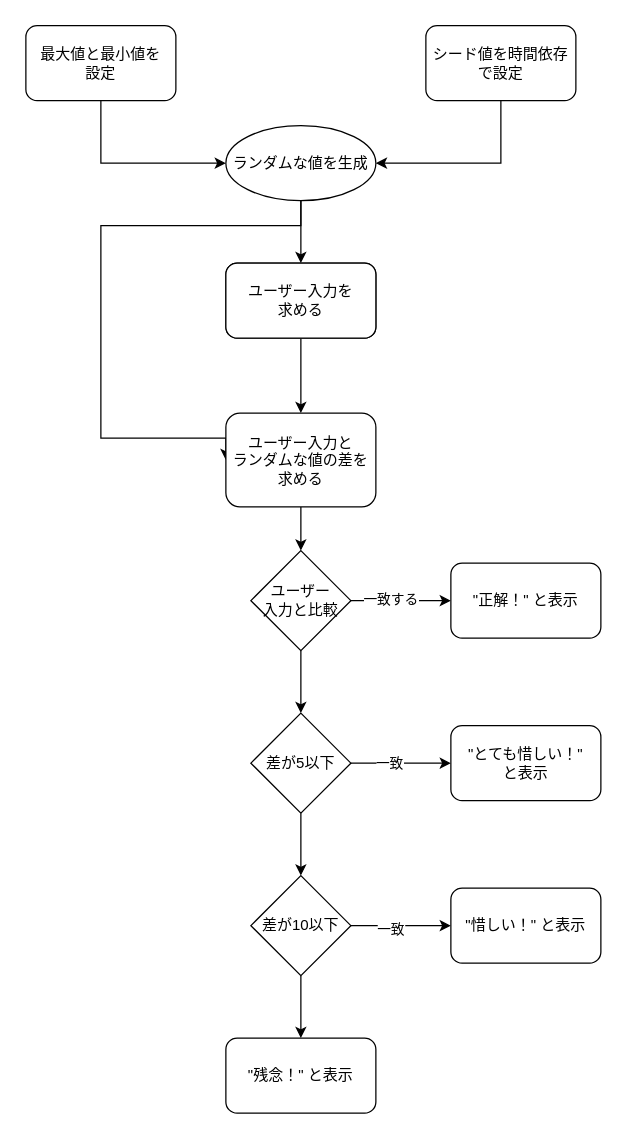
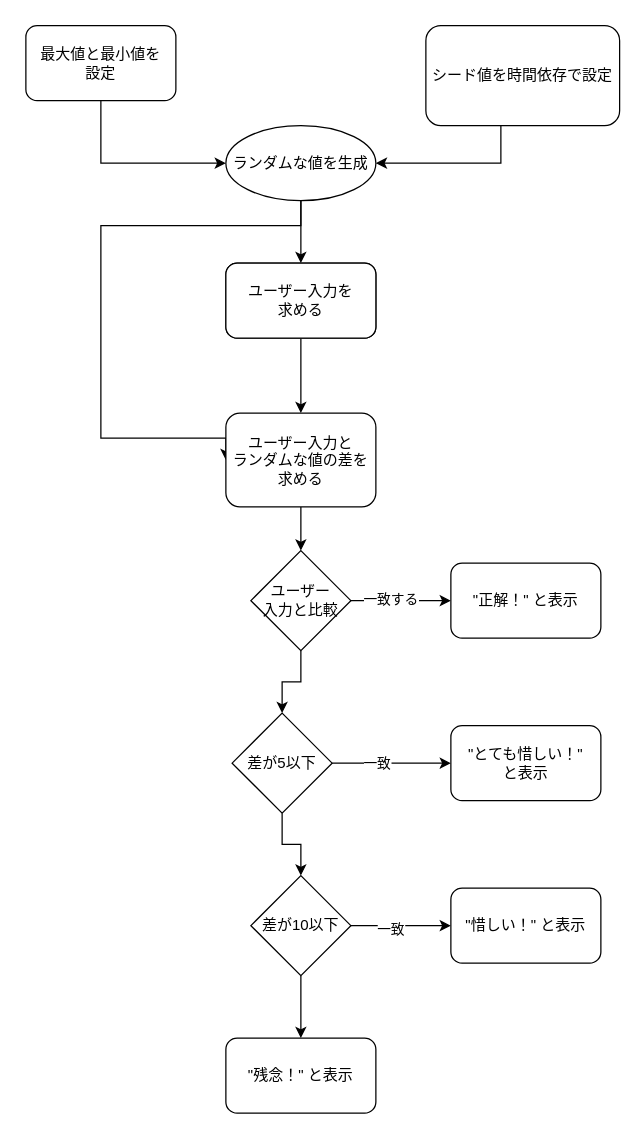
  <mxCell id="0" />
  <mxCell id="1" parent="0" />
  <mxCell id="2" value="" style="rounded=1;whiteSpace=wrap;html=1;" parent="1" vertex="1"><mxGeometry x="180" y="210" width="120" height="60" as="geometry" /></mxCell>
  <mxCell id="3" style="edgeStyle=orthogonalEdgeStyle;rounded=0;orthogonalLoop=1;jettySize=auto;html=1;entryX=0.5;entryY=0;entryDx=0;entryDy=0;" edge="1" parent="1" source="4" target="18"><mxGeometry relative="1" as="geometry" /></mxCell>
  <mxCell id="4" value="ユーザー入力を&lt;div&gt;求める&lt;/div&gt;" style="rounded=1;whiteSpace=wrap;html=1;" parent="1" vertex="1"><mxGeometry x="180" y="210" width="120" height="60" as="geometry" /></mxCell>
  <mxCell id="5" value="" style="edgeStyle=orthogonalEdgeStyle;rounded=0;orthogonalLoop=1;jettySize=auto;html=1;" parent="1" source="7" target="4" edge="1"><mxGeometry relative="1" as="geometry" /></mxCell>
  <mxCell id="6" style="edgeStyle=orthogonalEdgeStyle;rounded=0;orthogonalLoop=1;jettySize=auto;html=1;entryX=0;entryY=0.5;entryDx=0;entryDy=0;" edge="1" parent="1" source="7" target="18"><mxGeometry relative="1" as="geometry"><Array as="points"><mxPoint x="240" y="180" /><mxPoint x="80" y="180" /><mxPoint x="80" y="350" /></Array></mxGeometry></mxCell>
  <mxCell id="7" value="ランダムな値を生成" style="ellipse;whiteSpace=wrap;html=1;" parent="1" vertex="1"><mxGeometry x="180" y="100" width="120" height="60" as="geometry" /></mxCell>
  <mxCell id="8" value="" style="edgeStyle=orthogonalEdgeStyle;rounded=0;orthogonalLoop=1;jettySize=auto;html=1;" edge="1" parent="1" source="11" target="12"><mxGeometry relative="1" as="geometry" /></mxCell>
  <mxCell id="9" value="一致する" style="edgeLabel;html=1;align=center;verticalAlign=middle;resizable=0;points=[];" vertex="1" connectable="0" parent="8"><mxGeometry x="-0.23" y="2" relative="1" as="geometry"><mxPoint as="offset" /></mxGeometry></mxCell>
  <mxCell id="10" value="" style="edgeStyle=orthogonalEdgeStyle;rounded=0;orthogonalLoop=1;jettySize=auto;html=1;" edge="1" parent="1" source="11" target="22"><mxGeometry relative="1" as="geometry" /></mxCell>
  <mxCell id="11" value="ユーザー&lt;div&gt;入力と比較&lt;/div&gt;" style="rhombus;whiteSpace=wrap;html=1;" parent="1" vertex="1"><mxGeometry x="200" y="440" width="80" height="80" as="geometry" /></mxCell>
  <mxCell id="12" value="&quot;正解！&quot; と表示" style="rounded=1;whiteSpace=wrap;html=1;" parent="1" vertex="1"><mxGeometry x="360" y="450" width="120" height="60" as="geometry" /></mxCell>
  <mxCell id="13" style="edgeStyle=orthogonalEdgeStyle;rounded=0;orthogonalLoop=1;jettySize=auto;html=1;entryX=0;entryY=0.5;entryDx=0;entryDy=0;" parent="1" source="14" target="7" edge="1"><mxGeometry relative="1" as="geometry"><Array as="points"><mxPoint x="80" y="130" /></Array></mxGeometry></mxCell>
  <mxCell id="14" value="最大値と最小値を&lt;div&gt;設定&lt;/div&gt;" style="rounded=1;whiteSpace=wrap;html=1;" parent="1" vertex="1"><mxGeometry x="20" y="20" width="120" height="60" as="geometry" /></mxCell>
  <mxCell id="15" style="edgeStyle=orthogonalEdgeStyle;rounded=0;orthogonalLoop=1;jettySize=auto;html=1;entryX=1;entryY=0.5;entryDx=0;entryDy=0;" parent="1" source="16" target="7" edge="1"><mxGeometry relative="1" as="geometry"><Array as="points"><mxPoint x="400" y="130" /></Array></mxGeometry></mxCell>
- <mxCell id="16" value="シード値を時間依存で設定" style="rounded=1;whiteSpace=wrap;html=1;" parent="1" vertex="1"><mxGeometry x="340" y="20" width="120" height="60" as="geometry" /></mxCell>
+ <mxCell id="16" value="シード値を時間依存で設定" style="rounded=1;whiteSpace=wrap;html=1;" parent="1" vertex="1"><mxGeometry x="340" y="20" width="155" height="80" as="geometry" /></mxCell>
  <mxCell id="17" style="edgeStyle=orthogonalEdgeStyle;rounded=0;orthogonalLoop=1;jettySize=auto;html=1;entryX=0.5;entryY=0;entryDx=0;entryDy=0;" edge="1" parent="1" source="18" target="11"><mxGeometry relative="1" as="geometry" /></mxCell>
  <mxCell id="18" value="ユーザー入力と&lt;div&gt;ランダムな値の差を求める&lt;/div&gt;" style="rounded=1;whiteSpace=wrap;html=1;" vertex="1" parent="1"><mxGeometry x="180" y="330" width="120" height="75" as="geometry" /></mxCell>
  <mxCell id="19" value="" style="edgeStyle=orthogonalEdgeStyle;rounded=0;orthogonalLoop=1;jettySize=auto;html=1;" edge="1" parent="1" source="22" target="23"><mxGeometry relative="1" as="geometry" /></mxCell>
  <mxCell id="20" value="一致" style="edgeLabel;html=1;align=center;verticalAlign=middle;resizable=0;points=[];" vertex="1" connectable="0" parent="19"><mxGeometry x="-0.255" y="1" relative="1" as="geometry"><mxPoint as="offset" /></mxGeometry></mxCell>
  <mxCell id="21" value="" style="edgeStyle=orthogonalEdgeStyle;rounded=0;orthogonalLoop=1;jettySize=auto;html=1;" edge="1" parent="1" source="22" target="27"><mxGeometry relative="1" as="geometry" /></mxCell>
- <mxCell id="22" value="差が5以下" style="rhombus;whiteSpace=wrap;html=1;" vertex="1" parent="1"><mxGeometry x="200" y="570" width="80" height="80" as="geometry" /></mxCell>
+ <mxCell id="22" value="差が5以下" style="rhombus;whiteSpace=wrap;html=1;" vertex="1" parent="1"><mxGeometry x="185" y="570" width="80" height="80" as="geometry" /></mxCell>
  <mxCell id="23" value="&quot;とても惜しい！&quot;&lt;div&gt;と表示&lt;/div&gt;" style="rounded=1;whiteSpace=wrap;html=1;" vertex="1" parent="1"><mxGeometry x="360" y="580" width="120" height="60" as="geometry" /></mxCell>
  <mxCell id="24" value="" style="edgeStyle=orthogonalEdgeStyle;rounded=0;orthogonalLoop=1;jettySize=auto;html=1;" edge="1" parent="1" source="27" target="28"><mxGeometry relative="1" as="geometry" /></mxCell>
  <mxCell id="25" value="一致" style="edgeLabel;html=1;align=center;verticalAlign=middle;resizable=0;points=[];" vertex="1" connectable="0" parent="24"><mxGeometry x="-0.23" y="-2" relative="1" as="geometry"><mxPoint as="offset" /></mxGeometry></mxCell>
  <mxCell id="26" value="" style="edgeStyle=orthogonalEdgeStyle;rounded=0;orthogonalLoop=1;jettySize=auto;html=1;" edge="1" parent="1" source="27" target="29"><mxGeometry relative="1" as="geometry" /></mxCell>
  <mxCell id="27" value="差が10以下" style="rhombus;whiteSpace=wrap;html=1;" vertex="1" parent="1"><mxGeometry x="200" y="700" width="80" height="80" as="geometry" /></mxCell>
  <mxCell id="28" value="&quot;惜しい！&quot; と表示" style="rounded=1;whiteSpace=wrap;html=1;" vertex="1" parent="1"><mxGeometry x="360" y="710" width="120" height="60" as="geometry" /></mxCell>
  <mxCell id="29" value="&quot;残念！&quot; と表示" style="rounded=1;whiteSpace=wrap;html=1;" vertex="1" parent="1"><mxGeometry x="180" y="830" width="120" height="60" as="geometry" /></mxCell>
